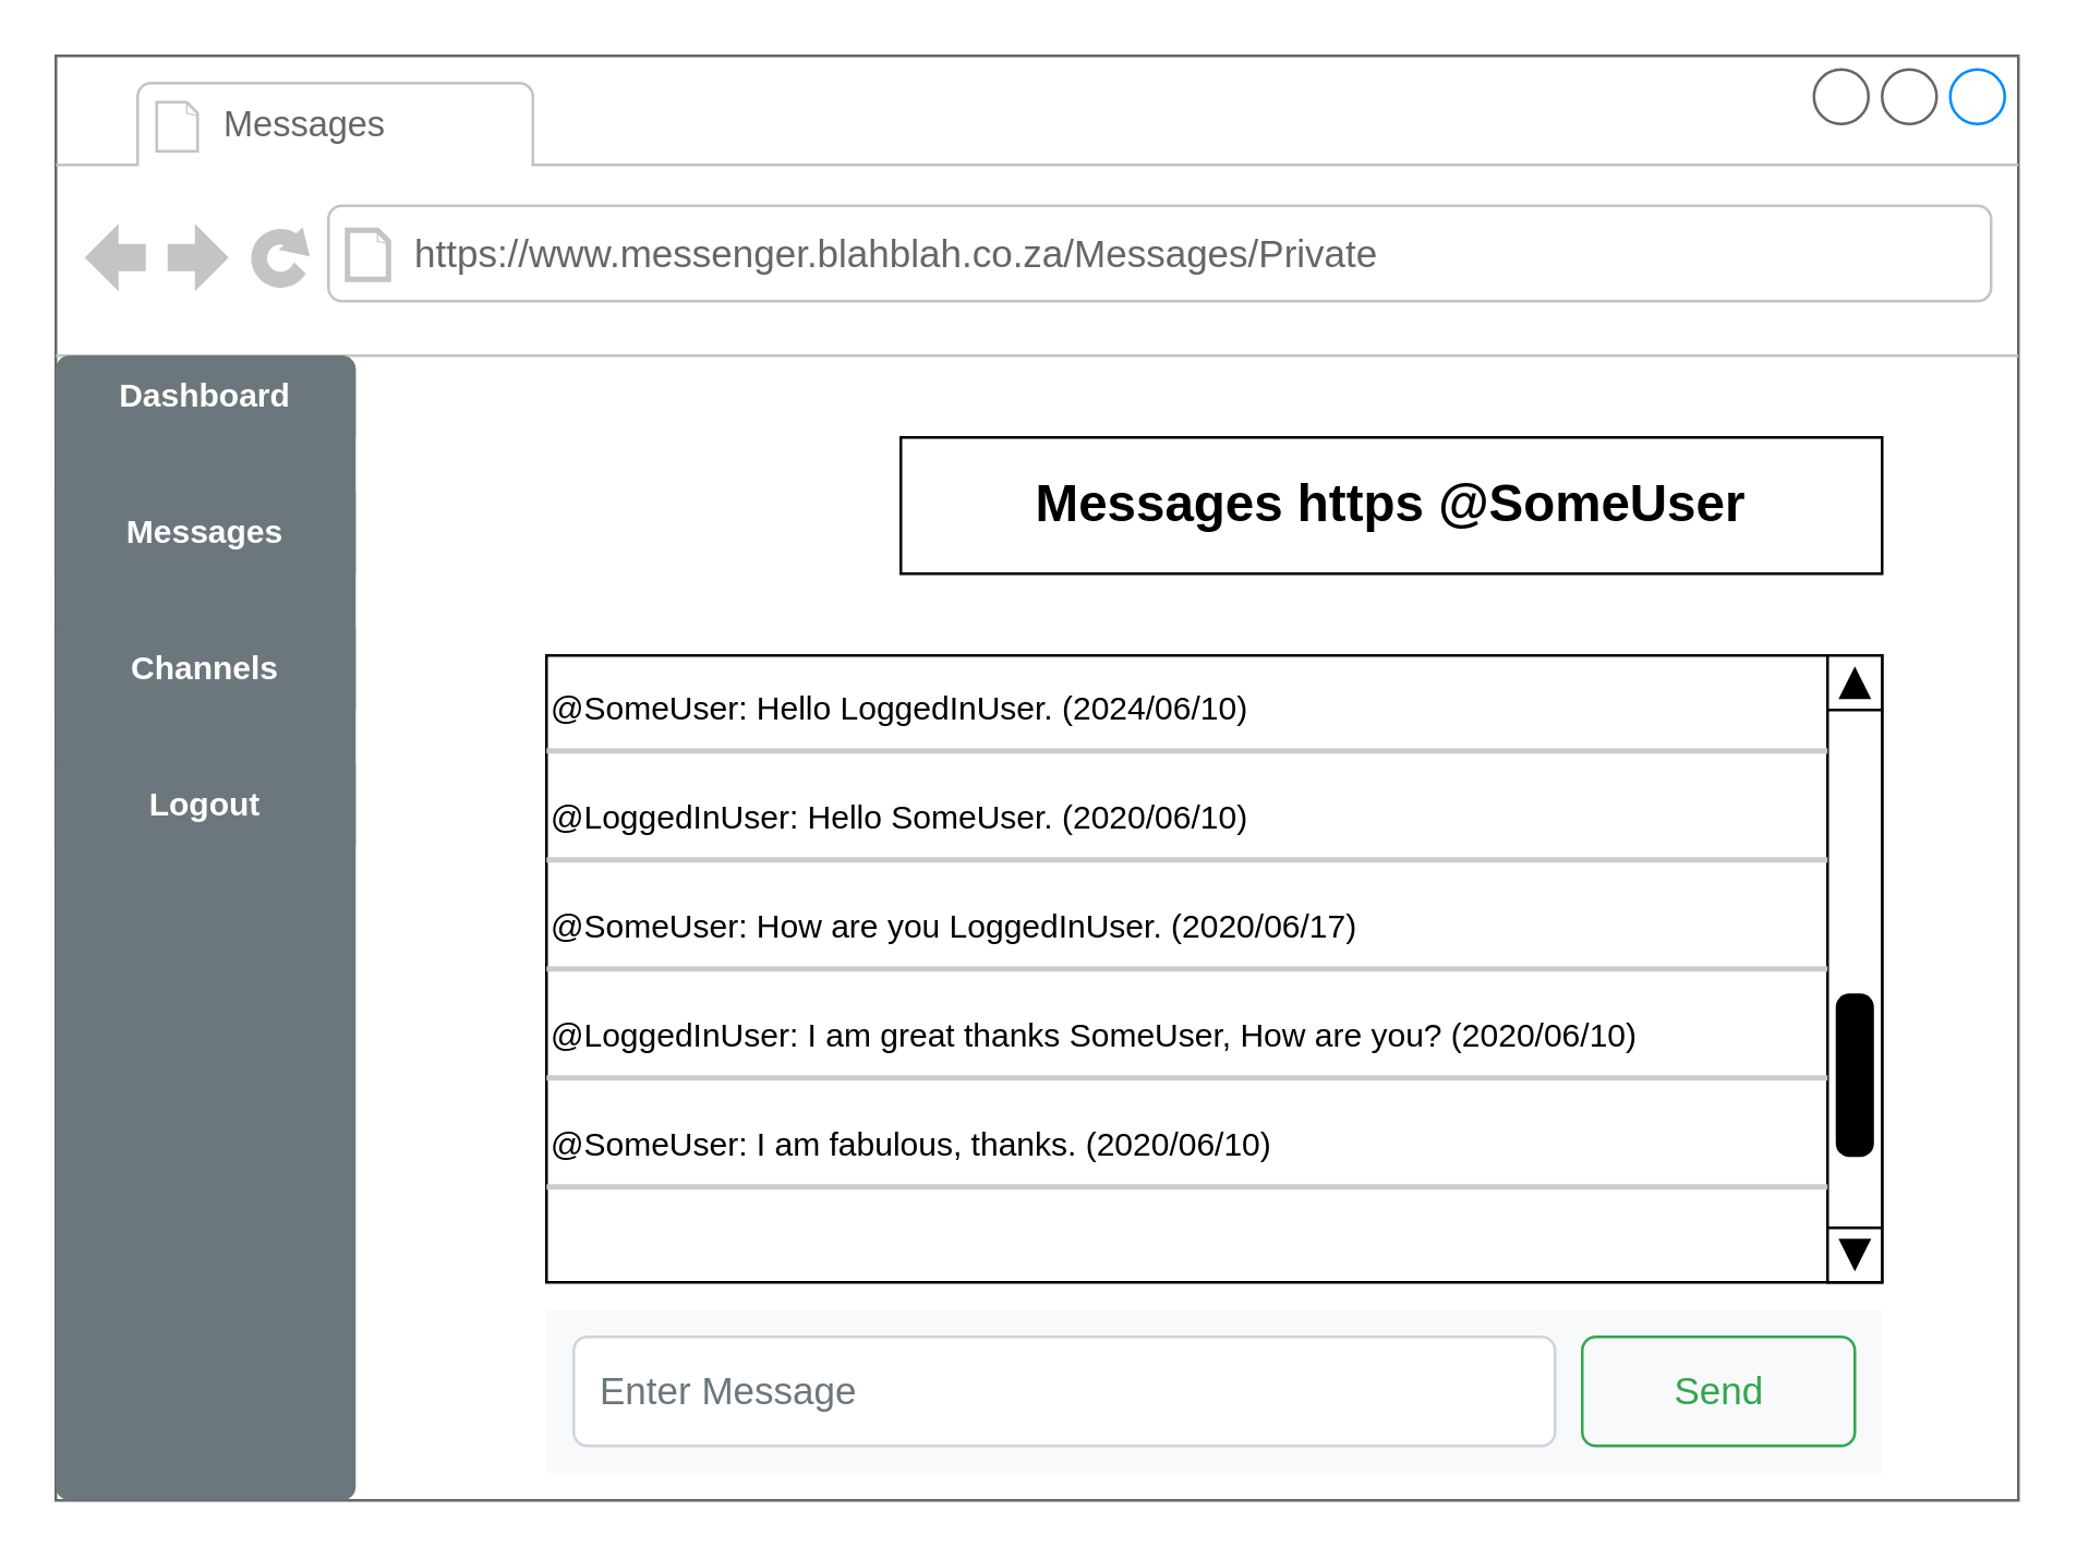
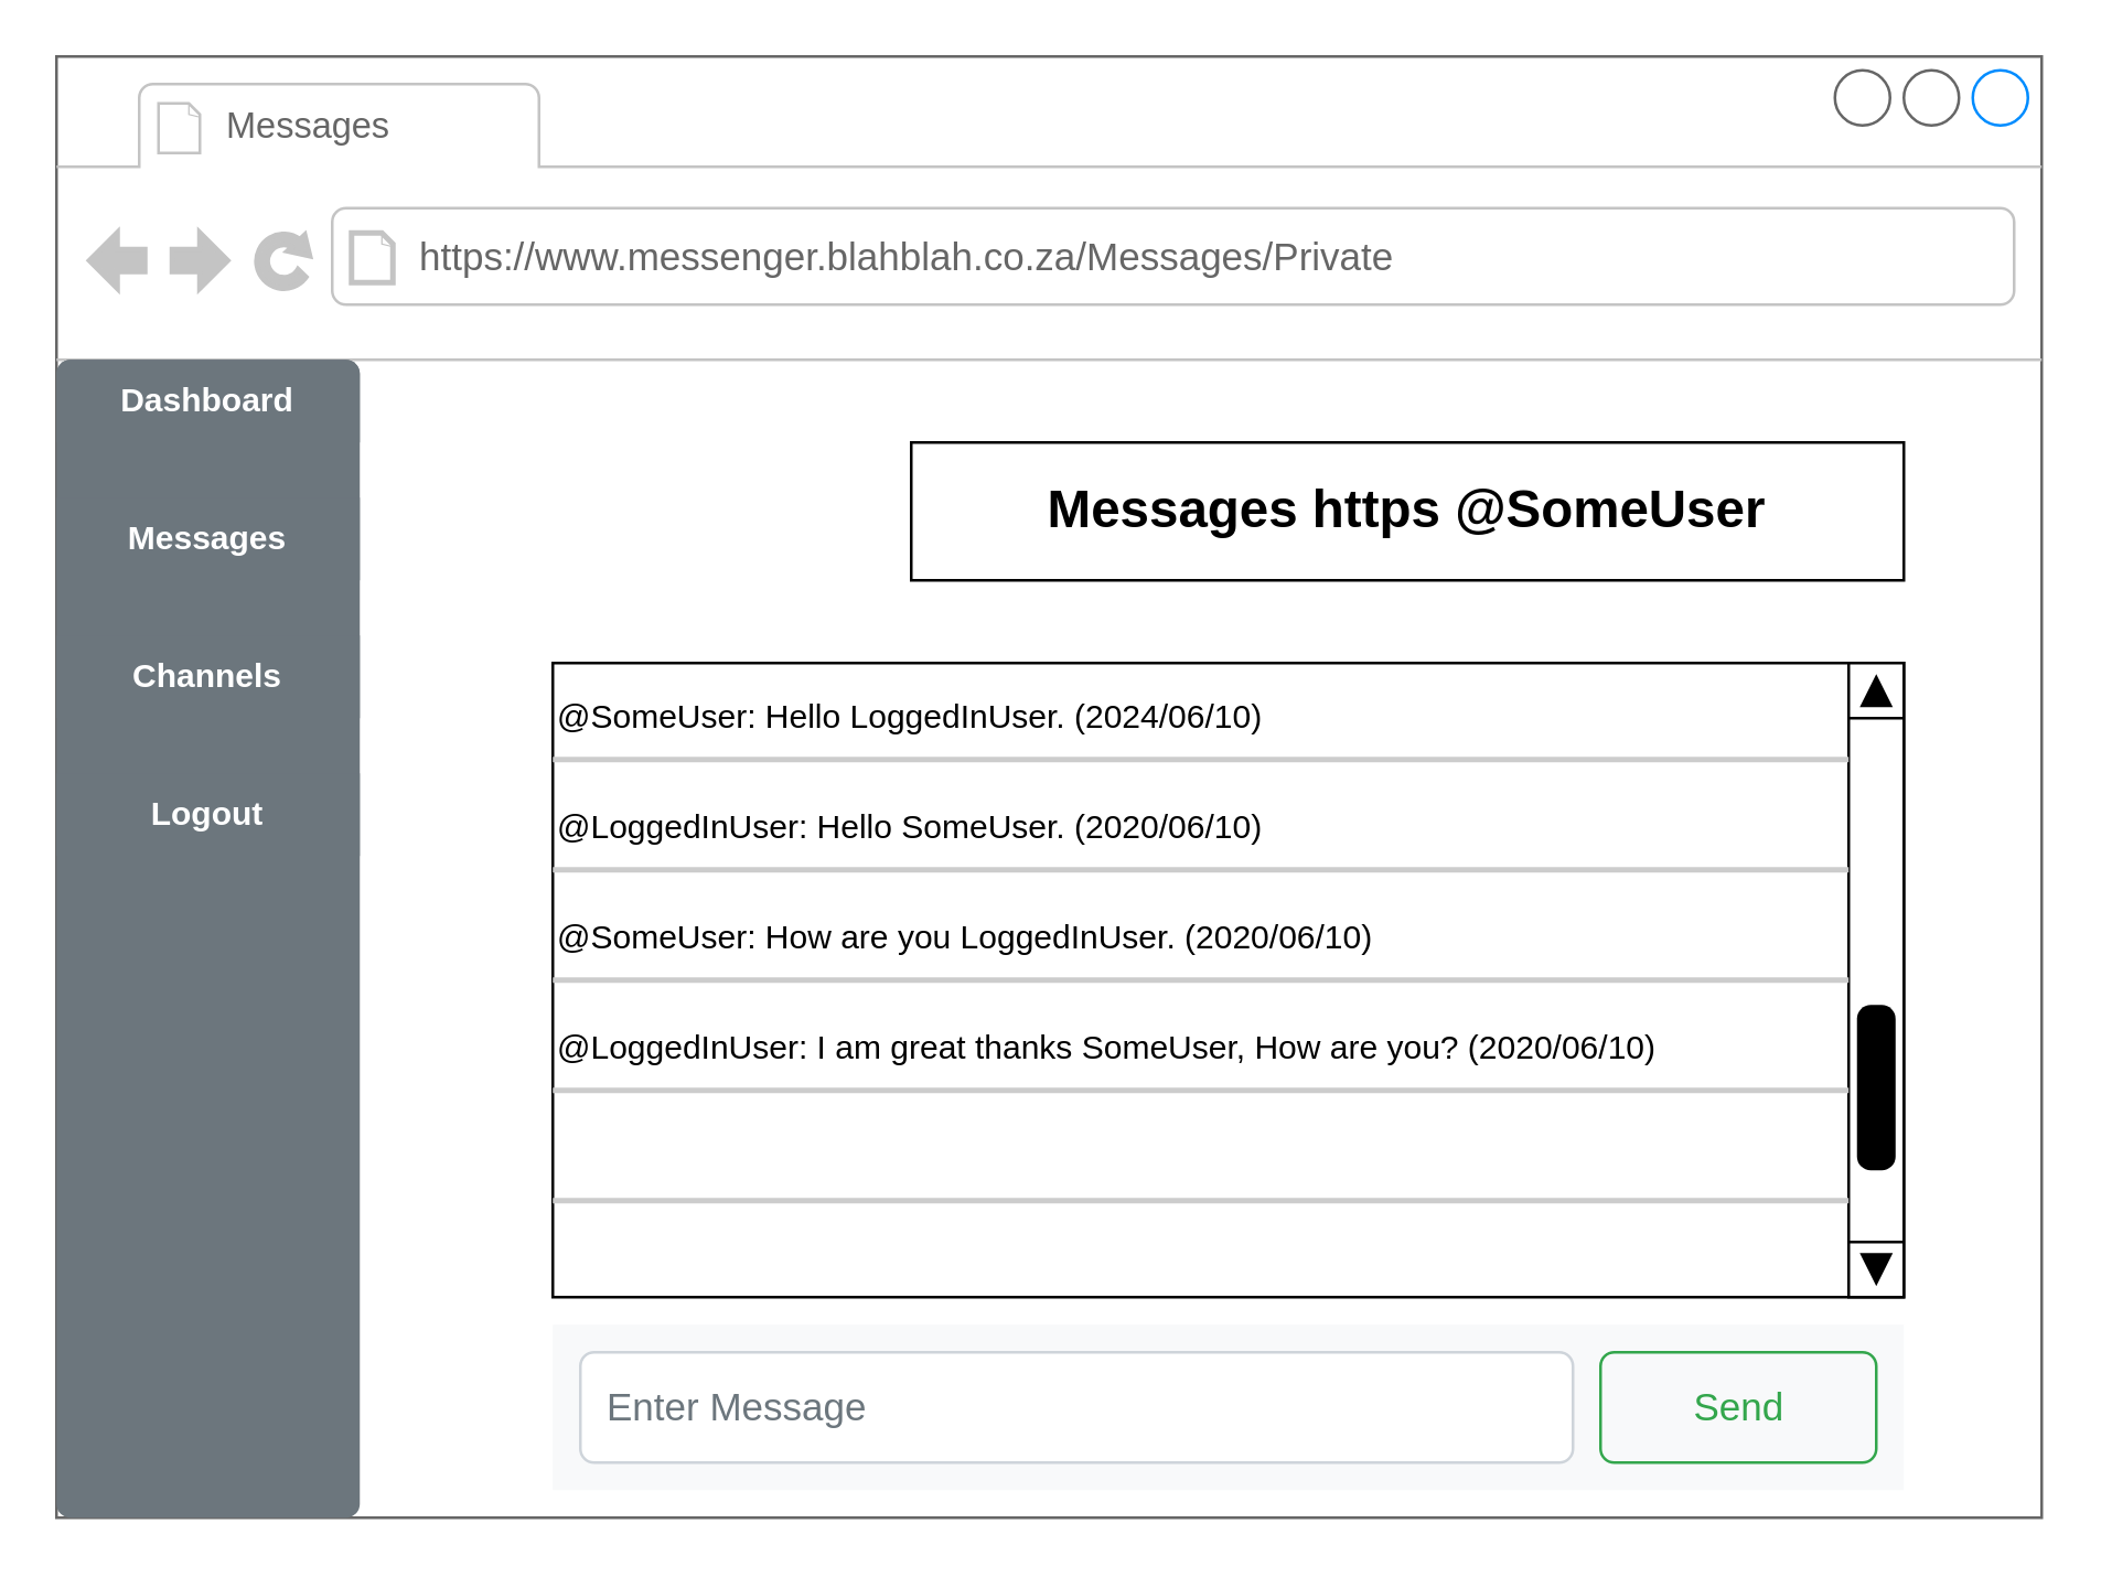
  <mxCell id="0" />
  <mxCell id="1" parent="0" />
  <mxCell id="2" value="" style="strokeWidth=1;shadow=0;dashed=0;align=center;html=1;shape=mxgraph.mockup.containers.browserWindow;rSize=0;strokeColor=#666666;strokeColor2=#008cff;strokeColor3=#c4c4c4;mainText=,;recursiveResize=0;" vertex="1" parent="1"><mxGeometry x="20" y="20" width="720" height="530" as="geometry" /></mxCell>
  <mxCell id="3" value="&lt;font style=&quot;font-size: 13px&quot;&gt;Messages&lt;/font&gt;" style="strokeWidth=1;shadow=0;dashed=0;align=center;html=1;shape=mxgraph.mockup.containers.anchor;fontSize=17;fontColor=#666666;align=left;" vertex="1" parent="2"><mxGeometry x="60" y="12" width="110" height="26" as="geometry" /></mxCell>
  <mxCell id="4" value="&lt;span style=&quot;font-size: 14px&quot;&gt;https://www.messenger.blahblah.co.za/Messages/Private&lt;/span&gt;" style="strokeWidth=1;shadow=0;dashed=0;align=center;html=1;shape=mxgraph.mockup.containers.anchor;rSize=0;fontSize=17;fontColor=#666666;align=left;" vertex="1" parent="2"><mxGeometry x="130" y="60" width="360" height="26" as="geometry" /></mxCell>
  <mxCell id="5" value="&lt;b&gt;&lt;font style=&quot;font-size: 19px&quot;&gt;Messages https @SomeUser&lt;/font&gt;&lt;/b&gt;" style="rounded=0;whiteSpace=wrap;html=1;" vertex="1" parent="2"><mxGeometry x="310" y="140" width="360" height="50" as="geometry" /></mxCell>
  <mxCell id="6" value="" style="html=1;shadow=0;dashed=0;shape=mxgraph.bootstrap.rrect;rSize=5;strokeColor=none;html=1;whiteSpace=wrap;fillColor=#6C767D;fontColor=#ffffff;" vertex="1" parent="2"><mxGeometry y="110" width="110" height="420" as="geometry" /></mxCell>
  <mxCell id="7" value="&lt;font color=&quot;#ffffff&quot;&gt;&lt;b&gt;Dashboard&lt;/b&gt;&lt;/font&gt;" style="strokeColor=inherit;fillColor=inherit;gradientColor=inherit;fontColor=inherit;html=1;shadow=0;dashed=0;shape=mxgraph.bootstrap.topButton;rSize=5;perimeter=none;whiteSpace=wrap;resizeWidth=1;" vertex="1" parent="6"><mxGeometry width="110.0" height="30" relative="1" as="geometry" /></mxCell>
  <mxCell id="8" value="&lt;font color=&quot;#ffffff&quot;&gt;&lt;b&gt;Messages&lt;/b&gt;&lt;/font&gt;" style="strokeColor=inherit;fillColor=inherit;gradientColor=inherit;fontColor=inherit;html=1;shadow=0;dashed=0;perimeter=none;whiteSpace=wrap;resizeWidth=1;" vertex="1" parent="6"><mxGeometry width="110.0" height="30" relative="1" as="geometry"><mxPoint y="50" as="offset" /></mxGeometry></mxCell>
  <mxCell id="9" value="&lt;font color=&quot;#ffffff&quot;&gt;&lt;b&gt;Channels&lt;/b&gt;&lt;/font&gt;" style="strokeColor=inherit;fillColor=inherit;gradientColor=inherit;fontColor=inherit;html=1;shadow=0;dashed=0;perimeter=none;whiteSpace=wrap;resizeWidth=1;" vertex="1" parent="6"><mxGeometry width="110.0" height="30" relative="1" as="geometry"><mxPoint y="100" as="offset" /></mxGeometry></mxCell>
  <mxCell id="10" value="&lt;font color=&quot;#ffffff&quot;&gt;&lt;b&gt;Logout&lt;/b&gt;&lt;/font&gt;" style="strokeColor=inherit;fillColor=inherit;gradientColor=inherit;fontColor=inherit;html=1;shadow=0;dashed=0;perimeter=none;whiteSpace=wrap;resizeWidth=1;" vertex="1" parent="6"><mxGeometry width="110.0" height="30" relative="1" as="geometry"><mxPoint y="150" as="offset" /></mxGeometry></mxCell>
  <mxCell id="11" value="" style="html=1;shadow=0;dashed=0;fillColor=#F8F9FA;strokeColor=none;fontSize=16;fontColor=#181819;align=left;spacing=15;" vertex="1" parent="2"><mxGeometry x="180" y="460" width="490" height="60" as="geometry" /></mxCell>
  <mxCell id="12" value="Enter Message" style="html=1;shadow=0;dashed=0;shape=mxgraph.bootstrap.rrect;rSize=5;fontSize=14;fontColor=#6C767D;strokeColor=#CED4DA;fillColor=#ffffff;align=left;spacing=10;" vertex="1" parent="11"><mxGeometry width="360" height="40" relative="1" as="geometry"><mxPoint x="10" y="10" as="offset" /></mxGeometry></mxCell>
  <mxCell id="13" value="Send" style="html=1;shadow=0;dashed=0;shape=mxgraph.bootstrap.rrect;rSize=5;fontSize=14;fontColor=#33A64C;strokeColor=#33A64C;fillColor=none;" vertex="1" parent="11"><mxGeometry width="100" height="40" relative="1" as="geometry"><mxPoint x="380" y="10" as="offset" /></mxGeometry></mxCell>
  <mxCell id="14" value="" style="rounded=0;whiteSpace=wrap;html=1;strokeColor=#000000;align=left;" vertex="1" parent="2"><mxGeometry x="180" y="220" width="490" height="230" as="geometry" /></mxCell>
  <mxCell id="15" value="" style="verticalLabelPosition=bottom;shadow=0;dashed=0;align=center;html=1;verticalAlign=top;strokeWidth=1;shape=mxgraph.mockup.navigation.scrollBar;barPos=20;fillColor2=#000000;strokeColor2=none;direction=north;" vertex="1" parent="2"><mxGeometry x="650" y="220" width="20" height="230" as="geometry" /></mxCell>
  <mxCell id="16" value="" style="line;strokeWidth=2;html=1;align=left;strokeColor=#CCCCCC;" vertex="1" parent="2"><mxGeometry x="180" y="250" width="470" height="10" as="geometry" /></mxCell>
  <mxCell id="17" value="" style="line;strokeWidth=2;html=1;align=left;strokeColor=#CCCCCC;" vertex="1" parent="2"><mxGeometry x="180" y="290" width="470" height="10" as="geometry" /></mxCell>
  <mxCell id="18" value="" style="line;strokeWidth=2;html=1;align=left;strokeColor=#CCCCCC;" vertex="1" parent="2"><mxGeometry x="180" y="330" width="470" height="10" as="geometry" /></mxCell>
  <mxCell id="19" value="" style="line;strokeWidth=2;html=1;align=left;strokeColor=#CCCCCC;" vertex="1" parent="2"><mxGeometry x="180" y="370" width="470" height="10" as="geometry" /></mxCell>
  <mxCell id="20" value="" style="line;strokeWidth=2;html=1;align=left;strokeColor=#CCCCCC;" vertex="1" parent="2"><mxGeometry x="180" y="410" width="470" height="10" as="geometry" /></mxCell>
  <mxCell id="21" value="@SomeUser: Hello LoggedInUser. (2024/06/10)" style="text;html=1;strokeColor=none;fillColor=none;align=left;verticalAlign=middle;whiteSpace=wrap;rounded=0;" vertex="1" parent="2"><mxGeometry x="180" y="230" width="460" height="20" as="geometry" /></mxCell>
  <mxCell id="22" value="@LoggedInUser: Hello SomeUser. (2020/06/10)" style="text;html=1;strokeColor=none;fillColor=none;align=left;verticalAlign=middle;whiteSpace=wrap;rounded=0;" vertex="1" parent="2"><mxGeometry x="180" y="270" width="460" height="20" as="geometry" /></mxCell>
  <mxCell id="23" value="@LoggedInUser: I am great thanks SomeUser, How are you? (2020/06/10)" style="text;html=1;strokeColor=none;fillColor=none;align=left;verticalAlign=middle;whiteSpace=wrap;rounded=0;" vertex="1" parent="2"><mxGeometry x="180" y="350" width="460" height="20" as="geometry" /></mxCell>
- <mxCell id="24" value="@SomeUser: I am fabulous, thanks. (2020/06/10)" style="text;html=1;strokeColor=none;fillColor=none;align=left;verticalAlign=middle;whiteSpace=wrap;rounded=0;" vertex="1" parent="2"><mxGeometry x="180" y="390" width="460" height="20" as="geometry" /></mxCell>
- <mxCell id="25" value="@SomeUser: How are you LoggedInUser. (2020/06/17)" style="text;html=1;strokeColor=none;fillColor=none;align=left;verticalAlign=middle;whiteSpace=wrap;rounded=0;" vertex="1" parent="2"><mxGeometry x="180" y="310" width="460" height="20" as="geometry" /></mxCell>
+ <mxCell id="25" value="@SomeUser: How are you LoggedInUser. (2020/06/10)" style="text;html=1;strokeColor=none;fillColor=none;align=left;verticalAlign=middle;whiteSpace=wrap;rounded=0;" vertex="1" parent="2"><mxGeometry x="180" y="310" width="460" height="20" as="geometry" /></mxCell>
